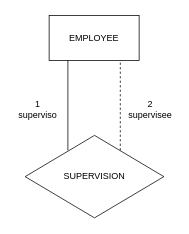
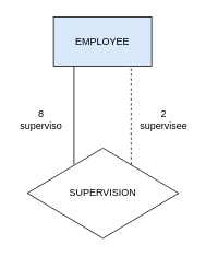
  <mxCell id="0" />
  <mxCell id="1" parent="0" />
- <mxCell id="2" value="EMPLOYEE" style="rounded=0;whiteSpace=wrap;html=1;" vertex="1" parent="1"><mxGeometry x="65" y="20" width="120" height="60" as="geometry" /></mxCell>
+ <mxCell id="2" value="EMPLOYEE" style="rounded=0;whiteSpace=wrap;html=1;fillColor=#dae8fc;" vertex="1" parent="1"><mxGeometry x="65" y="20" width="120" height="60" as="geometry" /></mxCell>
  <mxCell id="3" value="SUPERVISION" style="rhombus;whiteSpace=wrap;html=1;" vertex="1" parent="1"><mxGeometry x="33" y="180" width="185" height="110" as="geometry" /></mxCell>
  <mxCell id="4" value="" style="endArrow=none;html=1;rounded=0;exitX=0.686;exitY=0.182;exitDx=0;exitDy=0;entryX=0.791;entryY=0.994;entryDx=0;entryDy=0;entryPerimeter=0;exitPerimeter=0;dashed=1;" edge="1" parent="1" source="3" target="2"><mxGeometry width="50" height="50" relative="1" as="geometry"><mxPoint x="100" y="180" as="sourcePoint" /><mxPoint x="160" y="90" as="targetPoint" /></mxGeometry></mxCell>
  <mxCell id="5" value="" style="endArrow=none;html=1;rounded=0;exitX=1;exitY=0;exitDx=0;exitDy=0;" edge="1" parent="1"><mxGeometry width="50" height="50" relative="1" as="geometry"><mxPoint x="90" y="200" as="sourcePoint" /><mxPoint x="90" y="80" as="targetPoint" /></mxGeometry></mxCell>
  <mxCell id="6" value="2&lt;br&gt;supervisee" style="text;html=1;strokeColor=none;fillColor=none;align=center;verticalAlign=middle;whiteSpace=wrap;rounded=0;" vertex="1" parent="1"><mxGeometry x="170" y="130" width="60" height="30" as="geometry" /></mxCell>
- <mxCell id="7" value="1&lt;br&gt;superviso" style="text;html=1;strokeColor=none;fillColor=none;align=center;verticalAlign=middle;whiteSpace=wrap;rounded=0;" vertex="1" parent="1"><mxGeometry x="20" y="130" width="60" height="30" as="geometry" /></mxCell>
+ <mxCell id="7" value="8&lt;br&gt;superviso" style="text;html=1;strokeColor=none;fillColor=none;align=center;verticalAlign=middle;whiteSpace=wrap;rounded=0;" vertex="1" parent="1"><mxGeometry x="20" y="130" width="60" height="30" as="geometry" /></mxCell>
